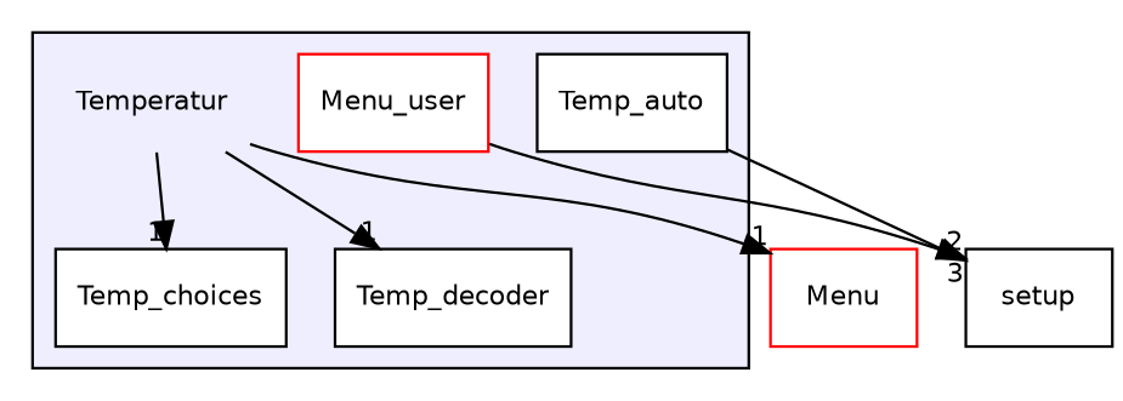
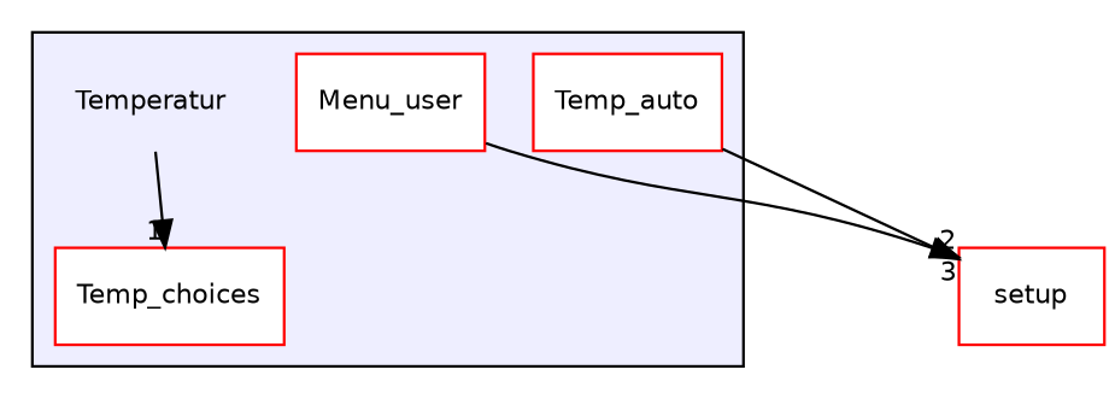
  digraph {
    compound=true
    node [fontname=Helvetica fontsize=10 shape=box color=red fillcolor=white style=filled]
    edge [headlabel=1 labeldistance=1.5 labelfontname=Helvetica labelfontsize=10]
    n1 [label=Temperatur shape=plaintext color="" fillcolor="" style=""]
-   n2 [color=black label=Temp_auto]
-   n3 [color=black label=Temp_choices]
-   n4 [color=black label=Temp_decoder]
+   n2 [label=Temp_auto]
+   n3 [label=Temp_choices]
    n5 [label=Menu_user]
-   n6 [label=Menu]
-   n7 [label=setup color="" fillcolor="" style=""]
+   n7 [label=setup fillcolor="" style=""]
    subgraph cluster_1 {
      bgcolor="#eeeeff"
      pencolor=black
      n1
      n2
      n3
-     n4
      n5
    }
    n1 -> n3
-   n1 -> n4
-   n1 -> n6
    n2 -> n7 [headlabel=3]
    n5 -> n7 [headlabel=2]
  }
